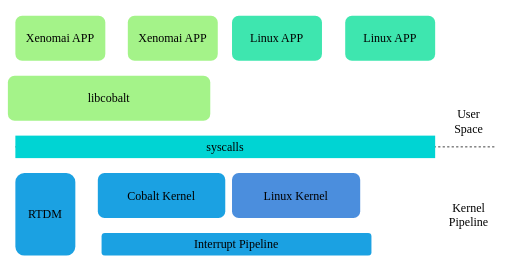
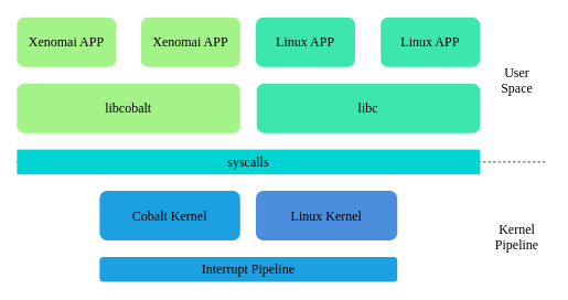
  <mxCell id="0" />
  <mxCell id="1" parent="0" />
  <mxCell id="2" value="" style="endArrow=none;dashed=1;html=1;fontFamily=Times New Roman;fontSize=16;fontStyle=0;fontColor=#000000;labelBackgroundColor=none;exitX=0;exitY=0.5;exitDx=0;exitDy=0;" parent="1" edge="1" source="16"><mxGeometry width="50" height="50" relative="1" as="geometry"><mxPoint x="-60" y="195" as="sourcePoint" /><mxPoint x="660.32" y="195" as="targetPoint" /></mxGeometry></mxCell>
  <mxCell id="3" value="&lt;font style=&quot;font-size: 16px;&quot;&gt;&lt;span style=&quot;font-size: 16px;&quot;&gt;syscalls&lt;/span&gt;&lt;/font&gt;" style="text;html=1;align=center;verticalAlign=middle;resizable=0;points=[];autosize=1;strokeColor=none;fillColor=#FFFFFF;fontFamily=Times New Roman;fontColor=#000000;fontStyle=0;fontSize=16;labelBackgroundColor=none;" parent="1" vertex="1"><mxGeometry x="265" y="180" width="70" height="30" as="geometry" /></mxCell>
- <mxCell id="4" value="Interrupt Pipeline" style="rounded=1;whiteSpace=wrap;html=1;fontFamily=Times New Roman;fontSize=16;fillColor=#1BA1E2;gradientColor=none;fontStyle=0;strokeColor=none;fontColor=#000000;labelBackgroundColor=none;" parent="1" vertex="1"><mxGeometry x="135" y="310" width="360" height="30" as="geometry" /></mxCell>
- <mxCell id="5" value="Cobalt Kernel" style="rounded=1;whiteSpace=wrap;html=1;fontFamily=Times New Roman;fontSize=16;fillColor=#1BA1E2;gradientColor=none;fontStyle=0;strokeColor=none;fontColor=#000000;labelBackgroundColor=none;" parent="1" vertex="1"><mxGeometry x="130" y="230" width="170" height="60" as="geometry" /></mxCell>
+ <mxCell id="4" value="Interrupt Pipeline" style="rounded=1;whiteSpace=wrap;html=1;fontFamily=Times New Roman;fontSize=16;fillColor=#1BA1E2;gradientColor=none;fontStyle=0;strokeColor=none;fontColor=#000000;labelBackgroundColor=none;" parent="1" vertex="1"><mxGeometry x="120" y="310" width="360" height="30" as="geometry" /></mxCell>
+ <mxCell id="5" value="Cobalt Kernel" style="rounded=1;whiteSpace=wrap;html=1;fontFamily=Times New Roman;fontSize=16;fillColor=#1BA1E2;gradientColor=none;fontStyle=0;strokeColor=none;fontColor=#000000;labelBackgroundColor=none;" parent="1" vertex="1"><mxGeometry x="120" y="230" width="170" height="60" as="geometry" /></mxCell>
  <mxCell id="6" value="Linux Kernel" style="rounded=1;whiteSpace=wrap;html=1;fontFamily=Times New Roman;fontSize=16;fillColor=#4b8edd;fontStyle=0;fontColor=#000000;strokeColor=none;labelBackgroundColor=none;" parent="1" vertex="1"><mxGeometry x="309" y="230" width="171" height="60" as="geometry" /></mxCell>
- <mxCell id="7" value="RTDM" style="rounded=1;whiteSpace=wrap;html=1;fontFamily=Times New Roman;fontSize=16;fillColor=#1BA1E2;gradientColor=none;fontStyle=0;strokeColor=none;fontColor=#000000;labelBackgroundColor=none;" parent="1" vertex="1"><mxGeometry x="20" y="230" width="80" height="110" as="geometry" /></mxCell>
- <mxCell id="8" value="libcobalt" style="rounded=1;whiteSpace=wrap;html=1;fontFamily=Times New Roman;fontSize=16;fillColor=#A4F389;gradientColor=none;fontStyle=0;gradientDirection=radial;strokeColor=none;fontColor=#000000;labelBackgroundColor=none;" parent="1" vertex="1"><mxGeometry x="10" y="100" width="270" height="60" as="geometry" /></mxCell>
+ <mxCell id="8" value="libcobalt" style="rounded=1;whiteSpace=wrap;html=1;fontFamily=Times New Roman;fontSize=16;fillColor=#A4F389;gradientColor=none;fontStyle=0;gradientDirection=radial;strokeColor=none;fontColor=#000000;labelBackgroundColor=none;" parent="1" vertex="1"><mxGeometry x="20" y="100" width="270" height="60" as="geometry" /></mxCell>
+ <mxCell id="9" value="libc" style="rounded=1;whiteSpace=wrap;html=1;fontFamily=Times New Roman;fontSize=16;fillColor=#3EE6AF;fontStyle=0;fontColor=#000000;strokeColor=none;labelBackgroundColor=none;" parent="1" vertex="1"><mxGeometry x="310" y="100" width="270" height="60" as="geometry" /></mxCell>
  <mxCell id="10" value="Linux APP" style="rounded=1;fontFamily=Times New Roman;fontSize=16;fillColor=#3EE6AF;fontStyle=0;textDirection=ltr;html=1;whiteSpace=wrap;fontColor=#000000;strokeColor=none;labelBackgroundColor=none;" parent="1" vertex="1"><mxGeometry x="460" y="20" width="120" height="60" as="geometry" /></mxCell>
  <mxCell id="11" value="Linux APP" style="rounded=1;whiteSpace=wrap;html=1;fontFamily=Times New Roman;fontSize=16;fontStyle=0;fillColor=#3EE6AF;fontColor=#000000;strokeColor=none;labelBackgroundColor=none;" parent="1" vertex="1"><mxGeometry x="309" y="20" width="120" height="60" as="geometry" /></mxCell>
  <mxCell id="12" value="Xenomai APP" style="rounded=1;whiteSpace=wrap;html=1;fontFamily=Times New Roman;fontSize=16;fillColor=#A4F389;gradientColor=none;fontStyle=0;fillStyle=auto;strokeColor=none;fontColor=#000000;labelBackgroundColor=none;" parent="1" vertex="1"><mxGeometry x="20" y="20" width="120" height="60" as="geometry" /></mxCell>
  <mxCell id="13" value="Xenomai APP" style="rounded=1;whiteSpace=wrap;html=1;fontFamily=Times New Roman;fontSize=16;fillColor=#A4F389;gradientColor=none;fontStyle=0;fillStyle=auto;strokeColor=none;fontColor=#000000;labelBackgroundColor=none;" parent="1" vertex="1"><mxGeometry x="170" y="20" width="120" height="60" as="geometry" /></mxCell>
- <mxCell id="14" value="User&#10;Space" style="text;strokeColor=none;fillColor=none;align=center;verticalAlign=middle;spacingLeft=4;spacingRight=4;overflow=hidden;rotatable=0;points=[[0,0.5],[1,0.5]];portConstraint=eastwest;fontFamily=Times New Roman;fontSize=16;textDirection=ltr;fontStyle=0;fontColor=#000000;labelBackgroundColor=none;" parent="1" vertex="1"><mxGeometry x="590" y="135" width="70" height="50" as="geometry" /></mxCell>
+ <mxCell id="14" value="User&#10;Space" style="text;strokeColor=none;fillColor=none;align=center;verticalAlign=middle;spacingLeft=4;spacingRight=4;overflow=hidden;rotatable=0;points=[[0,0.5],[1,0.5]];portConstraint=eastwest;fontFamily=Times New Roman;fontSize=16;textDirection=ltr;fontStyle=0;fontColor=#000000;labelBackgroundColor=none;" parent="1" vertex="1"><mxGeometry x="590" y="70" width="70" height="50" as="geometry" /></mxCell>
  <mxCell id="15" value="Kernel&#10;Pipeline" style="text;strokeColor=none;fillColor=none;align=center;verticalAlign=middle;spacingLeft=4;spacingRight=4;overflow=hidden;rotatable=0;points=[[0,0.5],[1,0.5]];portConstraint=eastwest;fontFamily=Times New Roman;fontSize=16;textDirection=ltr;fontStyle=0;fontColor=#000000;labelBackgroundColor=none;" parent="1" vertex="1"><mxGeometry x="585" y="255" width="80" height="60" as="geometry" /></mxCell>
  <mxCell id="16" value="syscalls" style="rounded=0;whiteSpace=wrap;html=1;fontFamily=Times New Roman;fontSize=16;fillColor=#00D4D3;gradientColor=none;fontStyle=0;fontColor=#000000;labelBackgroundColor=none;strokeColor=none;" parent="1" vertex="1"><mxGeometry x="20" y="180" width="560" height="30" as="geometry" /></mxCell>
